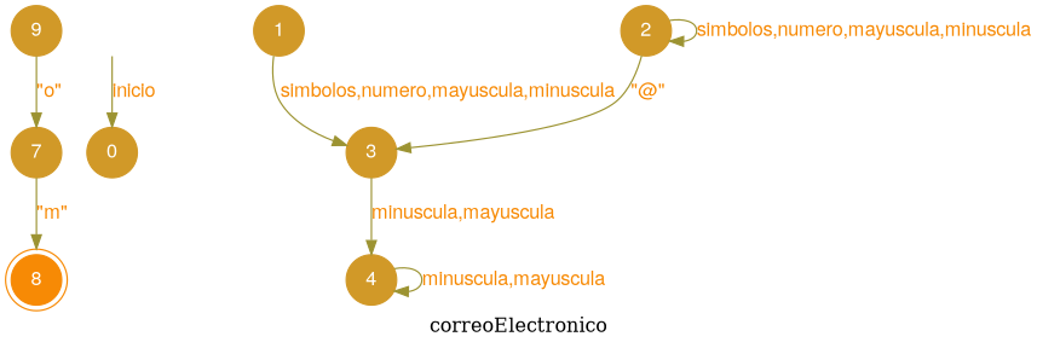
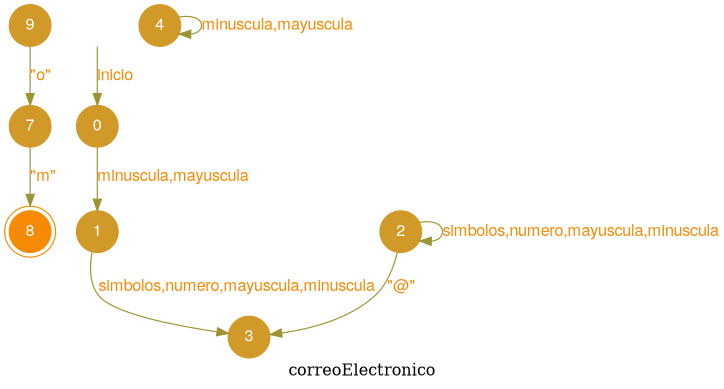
  digraph {
    label=correoElectronico
    rankdir=TB
    node [color="#d19928" fillcolor="#d19928" fontcolor=white fontname="Helvetica,Arial,sans-serif" shape=circle style=filled]
    edge [color="#9c9332" fontcolor="#f78a05" fontname="Helvetica,Arial,sans-serif"]
    8 [color="#f78a05" fillcolor="#f78a05" shape=doublecircle]
    flechainicio [fontsize=0 style=invis]
    0
    1
    3
    2
    4
    n8 [label=9]
    7
    flechainicio -> 0 [label=inicio]
+   0 -> 1 [label="minuscula,mayuscula"]
    1 -> 3 [label="simbolos,numero,mayuscula,minuscula"]
-   3 -> 4 [label="minuscula,mayuscula"]
    2 -> 3 [label="\"@\""]
    2 -> 2 [label="simbolos,numero,mayuscula,minuscula"]
    4 -> 4 [label="minuscula,mayuscula"]
    n8 -> 7 [label="\"o\""]
    7 -> 8 [label="\"m\""]
  }
